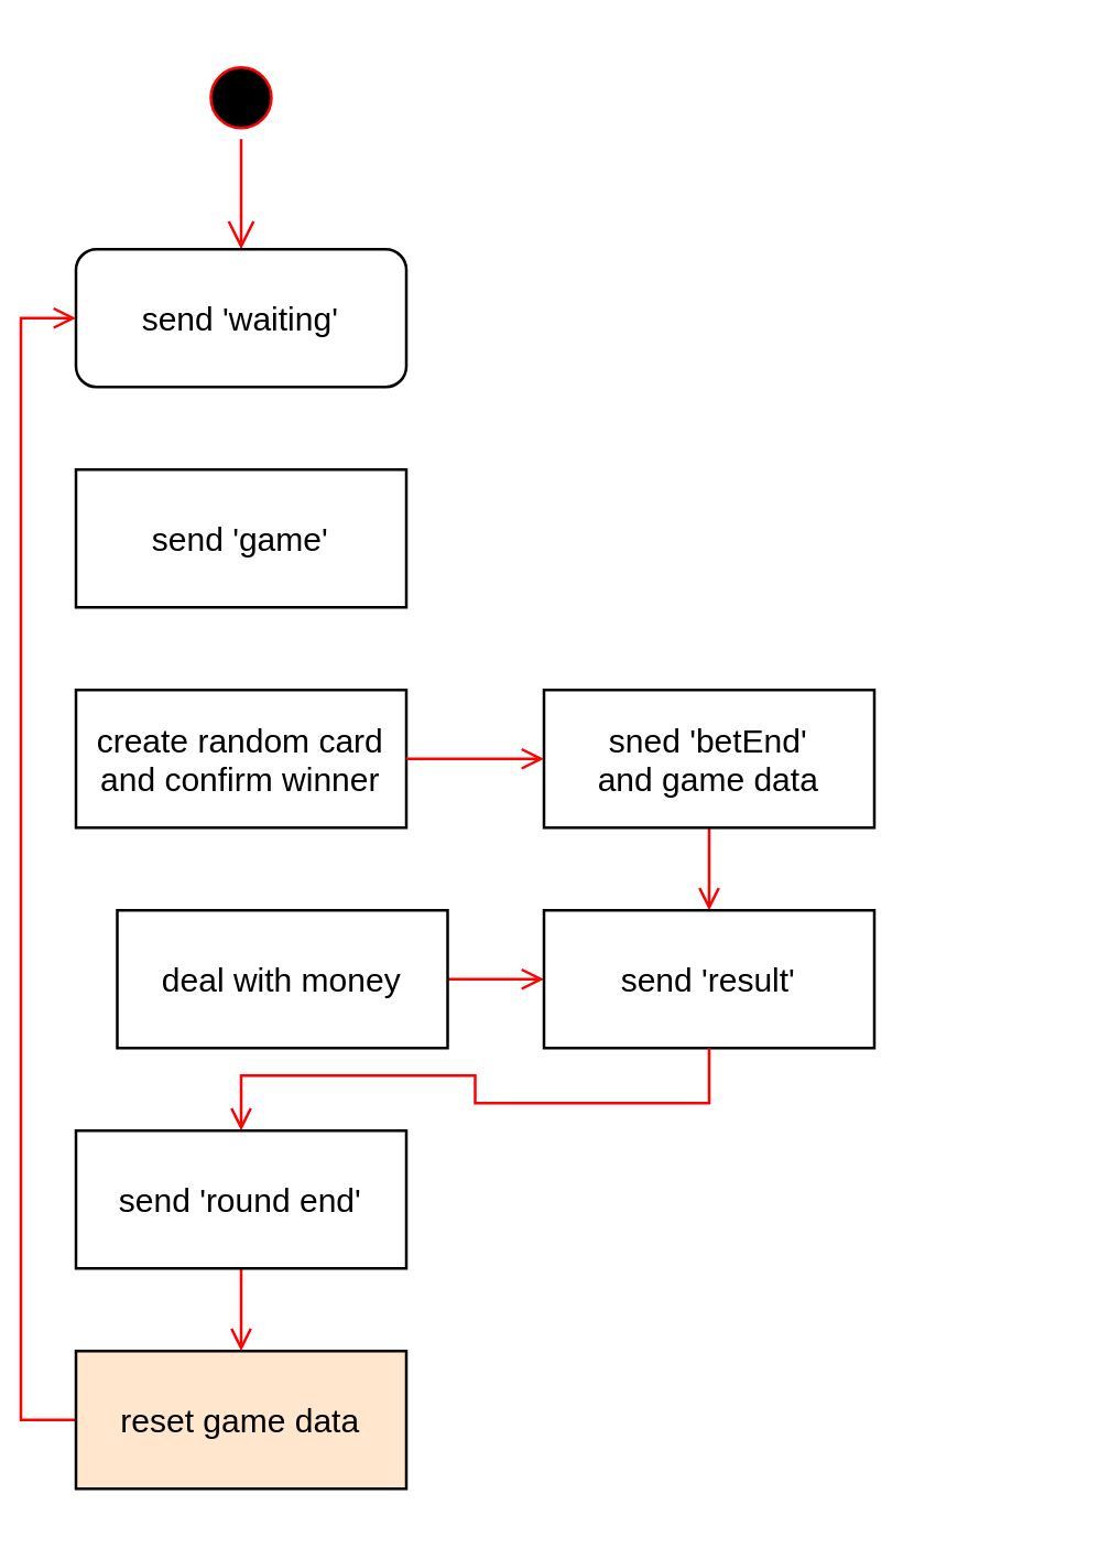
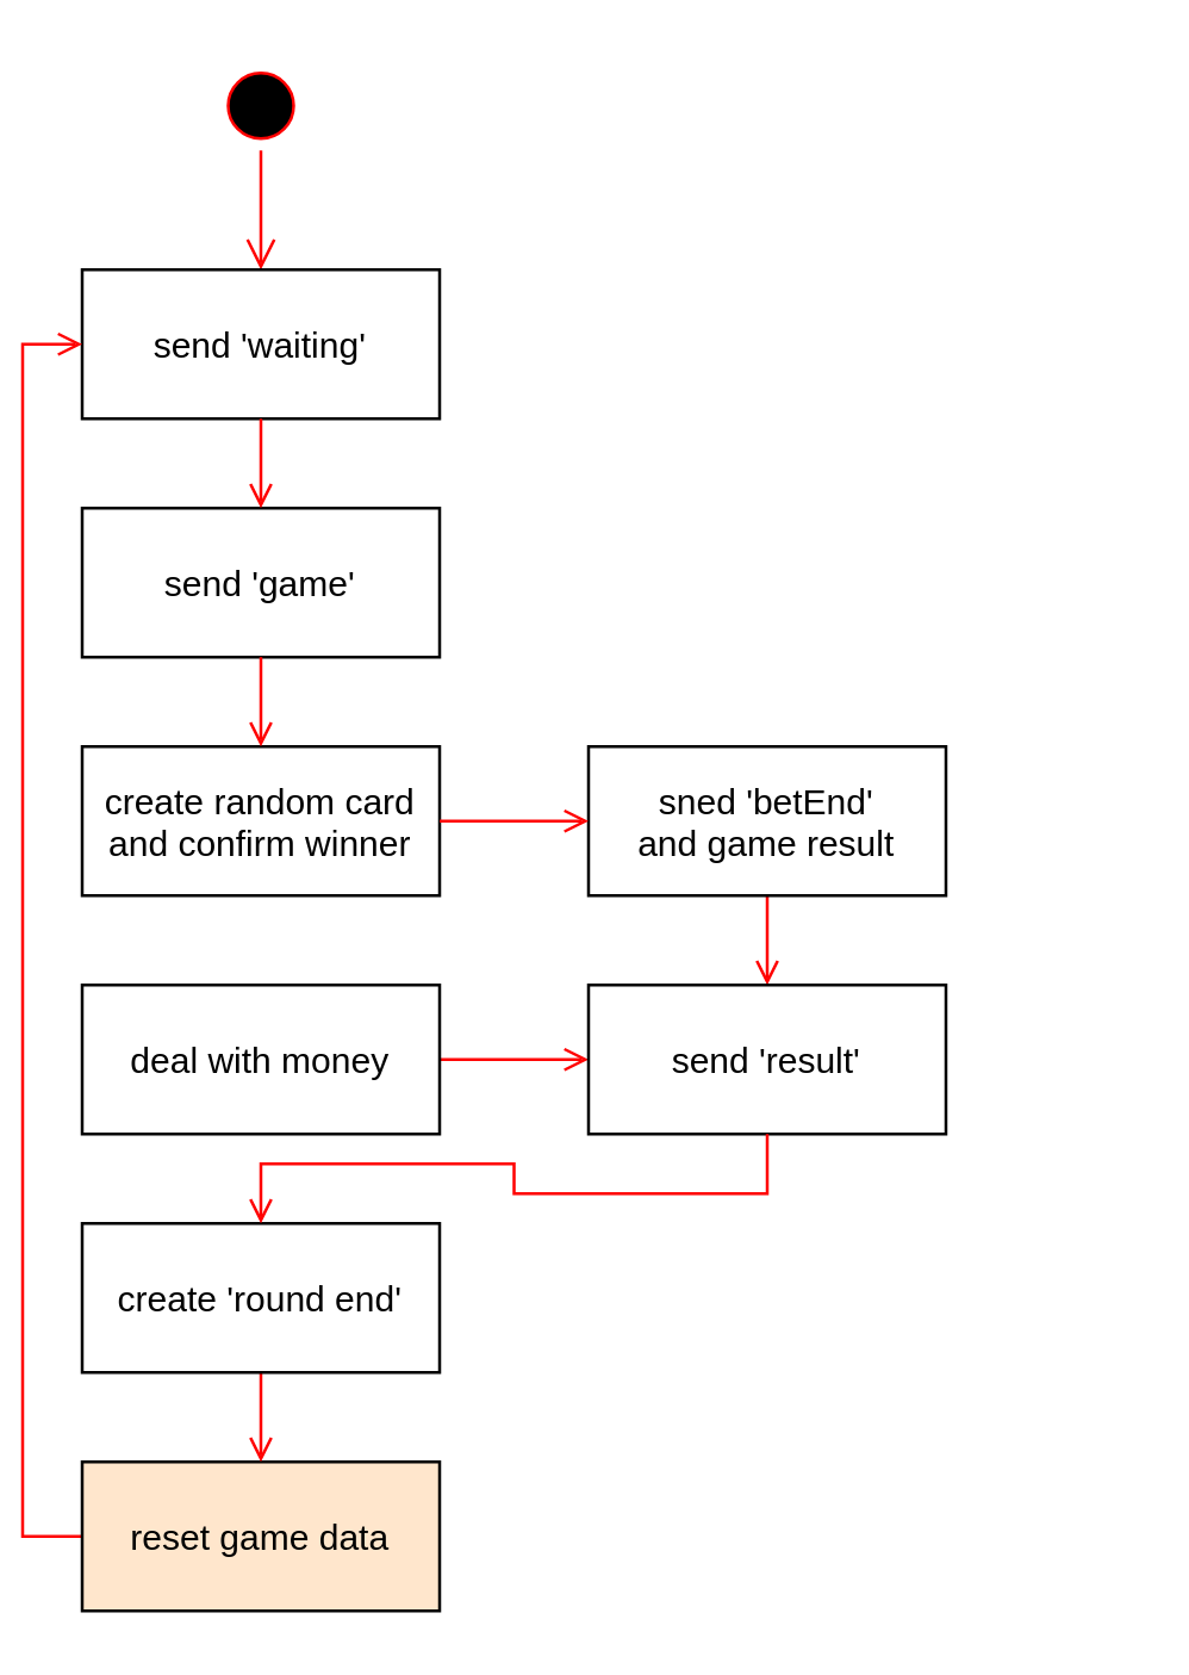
  <mxCell id="0" />
  <mxCell id="1" parent="0" />
  <mxCell id="2" value="" style="ellipse;shape=startState;fillColor=#000000;strokeColor=#ff0000;" parent="1" vertex="1"><mxGeometry x="65" y="20" width="30" height="30" as="geometry" /></mxCell>
  <mxCell id="3" value="" style="edgeStyle=orthogonalEdgeStyle;elbow=horizontal;verticalAlign=bottom;endArrow=open;endSize=8;strokeColor=#FF0000;endFill=1;rounded=0" parent="1" source="2" target="4" edge="1"><mxGeometry x="160" y="130" as="geometry"><mxPoint x="75" y="90" as="targetPoint" /><mxPoint x="75" y="50" as="sourcePoint" /></mxGeometry></mxCell>
- <mxCell id="4" value="send 'waiting'" style="rounded=1;" parent="1" vertex="1"><mxGeometry x="20" y="90" width="120" height="50" as="geometry" /></mxCell>
+ <mxCell id="4" value="send 'waiting'" style="" parent="1" vertex="1"><mxGeometry x="20" y="90" width="120" height="50" as="geometry" /></mxCell>
  <mxCell id="5" value="send 'game'" style="" parent="1" vertex="1"><mxGeometry x="20" y="170" width="120" height="50" as="geometry" /></mxCell>
+ <mxCell id="6" value="" style="endArrow=open;strokeColor=#FF0000;endFill=1;rounded=0;edgeStyle=orthogonalEdgeStyle;" parent="1" source="4" target="5" edge="1"><mxGeometry relative="1" as="geometry" /></mxCell>
  <mxCell id="7" value="" style="edgeStyle=orthogonalEdgeStyle;rounded=0;orthogonalLoop=1;jettySize=auto;html=1;endArrow=open;endFill=1;strokeColor=#FF0000;exitX=0.5;exitY=1;exitDx=0;exitDy=0;" edge="1" parent="1" source="14" target="17"><mxGeometry relative="1" as="geometry" /></mxCell>
  <mxCell id="8" value="create random card&#10;and confirm winner" style="" parent="1" vertex="1"><mxGeometry x="20" y="250" width="120" height="50" as="geometry" /></mxCell>
  <mxCell id="9" value="" style="rounded=0;orthogonalLoop=1;jettySize=auto;html=1;endArrow=open;endFill=1;strokeColor=#FF0000;edgeStyle=orthogonalEdgeStyle;" edge="1" parent="1" source="10" target="17"><mxGeometry relative="1" as="geometry"><mxPoint x="75" y="520" as="targetPoint" /></mxGeometry></mxCell>
- <mxCell id="10" value="deal with money" style="" vertex="1" parent="1"><mxGeometry x="35" y="330" width="120" height="50" as="geometry" /></mxCell>
+ <mxCell id="10" value="deal with money" style="" vertex="1" parent="1"><mxGeometry x="20" y="330" width="120" height="50" as="geometry" /></mxCell>
  <mxCell id="11" style="edgeStyle=orthogonalEdgeStyle;rounded=0;orthogonalLoop=1;jettySize=auto;html=1;exitX=0;exitY=0.5;exitDx=0;exitDy=0;entryX=0;entryY=0.5;entryDx=0;entryDy=0;endArrow=open;endFill=1;strokeColor=#FF0000;" edge="1" parent="1" source="12" target="4"><mxGeometry relative="1" as="geometry" /></mxCell>
  <mxCell id="12" value="reset game data" style="fillColor=#ffe6cc;" vertex="1" parent="1"><mxGeometry x="20" y="490" width="120" height="50" as="geometry" /></mxCell>
- <mxCell id="14" value="sned 'betEnd'&#10;and game data" style="" vertex="1" parent="1"><mxGeometry x="190" y="250" width="120" height="50" as="geometry" /></mxCell>
+ <mxCell id="13" value="" style="endArrow=open;strokeColor=#FF0000;endFill=1;rounded=0;edgeStyle=orthogonalEdgeStyle;" parent="1" source="5" target="8" edge="1"><mxGeometry relative="1" as="geometry" /></mxCell>
+ <mxCell id="14" value="sned 'betEnd'&#10;and game result" style="" vertex="1" parent="1"><mxGeometry x="190" y="250" width="120" height="50" as="geometry" /></mxCell>
  <mxCell id="15" value="" style="edgeStyle=orthogonalEdgeStyle;rounded=0;orthogonalLoop=1;jettySize=auto;html=1;endArrow=open;endFill=1;strokeColor=#FF0000;exitX=1;exitY=0.5;exitDx=0;exitDy=0;" edge="1" parent="1" source="8" target="14"><mxGeometry relative="1" as="geometry"><mxPoint x="80" y="300" as="sourcePoint" /><mxPoint x="270" y="320" as="targetPoint" /><Array as="points"><mxPoint x="260" y="275" /></Array></mxGeometry></mxCell>
  <mxCell id="16" style="edgeStyle=orthogonalEdgeStyle;rounded=0;orthogonalLoop=1;jettySize=auto;html=1;exitX=0.5;exitY=1;exitDx=0;exitDy=0;entryX=0.5;entryY=0;entryDx=0;entryDy=0;endArrow=open;endFill=1;strokeColor=#FF0000;" edge="1" parent="1" source="18" target="12"><mxGeometry relative="1" as="geometry" /></mxCell>
  <mxCell id="17" value="send 'result'" style="" vertex="1" parent="1"><mxGeometry x="190" y="330" width="120" height="50" as="geometry" /></mxCell>
- <mxCell id="18" value="send 'round end'" style="" vertex="1" parent="1"><mxGeometry x="20" y="410" width="120" height="50" as="geometry" /></mxCell>
+ <mxCell id="18" value="create 'round end'" style="" vertex="1" parent="1"><mxGeometry x="20" y="410" width="120" height="50" as="geometry" /></mxCell>
  <mxCell id="19" style="edgeStyle=orthogonalEdgeStyle;rounded=0;orthogonalLoop=1;jettySize=auto;html=1;exitX=0.5;exitY=1;exitDx=0;exitDy=0;entryX=0.5;entryY=0;entryDx=0;entryDy=0;endArrow=open;endFill=1;strokeColor=#FF0000;" edge="1" parent="1" source="17" target="18"><mxGeometry relative="1" as="geometry"><mxPoint x="250" y="380" as="sourcePoint" /><mxPoint x="80" y="520" as="targetPoint" /></mxGeometry></mxCell>
  <mxCell id="20" style="edgeStyle=orthogonalEdgeStyle;rounded=0;orthogonalLoop=1;jettySize=auto;html=1;exitX=0.25;exitY=0;exitDx=0;exitDy=0;entryX=0;entryY=0;entryDx=0;entryDy=0;endArrow=open;endFill=1;strokeColor=#FF0000;elbow=vertical;curved=1;" edge="1" parent="1"><mxGeometry relative="1" as="geometry"><mxPoint x="319.907" y="119.953" as="sourcePoint" /></mxGeometry></mxCell>
  <mxCell id="21" style="edgeStyle=orthogonalEdgeStyle;rounded=0;orthogonalLoop=1;jettySize=auto;html=1;exitX=0.5;exitY=0;exitDx=0;exitDy=0;entryX=0.5;entryY=0;entryDx=0;entryDy=0;endArrow=open;endFill=1;strokeColor=#FF0000;elbow=vertical;curved=1;" edge="1" parent="1"><mxGeometry relative="1" as="geometry"><mxPoint x="329.907" y="119.953" as="sourcePoint" /></mxGeometry></mxCell>
  <mxCell id="22" style="edgeStyle=orthogonalEdgeStyle;rounded=0;orthogonalLoop=1;jettySize=auto;html=1;exitX=0.75;exitY=0;exitDx=0;exitDy=0;entryX=1;entryY=0;entryDx=0;entryDy=0;endArrow=open;endFill=1;strokeColor=#FF0000;elbow=vertical;curved=1;" edge="1" parent="1"><mxGeometry relative="1" as="geometry"><mxPoint x="339.907" y="119.953" as="sourcePoint" /></mxGeometry></mxCell>
  <mxCell id="23" style="edgeStyle=orthogonalEdgeStyle;curved=1;rounded=0;orthogonalLoop=1;jettySize=auto;html=1;exitX=0;exitY=0.5;exitDx=0;exitDy=0;entryX=0;entryY=0.5;entryDx=0;entryDy=0;dashed=1;endArrow=open;endFill=1;strokeColor=#FF0000;" edge="1" parent="1"><mxGeometry relative="1" as="geometry"><mxPoint x="369.907" y="205.07" as="targetPoint" /></mxGeometry></mxCell>
